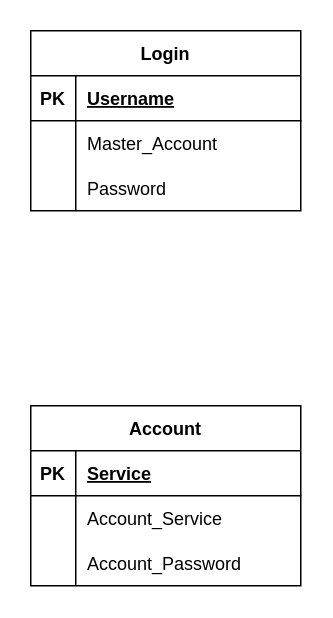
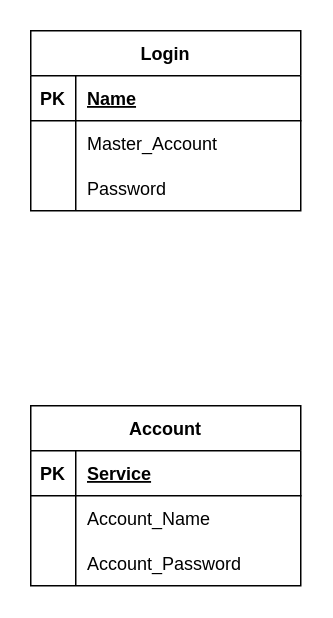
  <mxCell id="0" />
  <mxCell id="1" parent="0" />
  <mxCell id="2" value="Login" style="shape=table;startSize=30;container=1;collapsible=1;childLayout=tableLayout;fixedRows=1;rowLines=0;fontStyle=1;align=center;resizeLast=1;" vertex="1" parent="1"><mxGeometry x="20" y="20" width="180" height="120" as="geometry" /></mxCell>
  <mxCell id="3" value="" style="shape=tableRow;horizontal=0;startSize=0;swimlaneHead=0;swimlaneBody=0;fillColor=none;collapsible=0;dropTarget=0;points=[[0,0.5],[1,0.5]];portConstraint=eastwest;top=0;left=0;right=0;bottom=1;" vertex="1" parent="2"><mxGeometry y="30" width="180" height="30" as="geometry" /></mxCell>
  <mxCell id="4" value="PK" style="shape=partialRectangle;connectable=0;fillColor=none;top=0;left=0;bottom=0;right=0;fontStyle=1;overflow=hidden;" vertex="1" parent="3"><mxGeometry width="30" height="30" as="geometry"><mxRectangle width="30" height="30" as="alternateBounds" /></mxGeometry></mxCell>
- <mxCell id="5" value="Username" style="shape=partialRectangle;connectable=0;fillColor=none;top=0;left=0;bottom=0;right=0;align=left;spacingLeft=6;fontStyle=5;overflow=hidden;" vertex="1" parent="3"><mxGeometry x="30" width="150" height="30" as="geometry"><mxRectangle width="150" height="30" as="alternateBounds" /></mxGeometry></mxCell>
+ <mxCell id="5" value="Name" style="shape=partialRectangle;connectable=0;fillColor=none;top=0;left=0;bottom=0;right=0;align=left;spacingLeft=6;fontStyle=5;overflow=hidden;" vertex="1" parent="3"><mxGeometry x="30" width="150" height="30" as="geometry"><mxRectangle width="150" height="30" as="alternateBounds" /></mxGeometry></mxCell>
  <mxCell id="6" value="" style="shape=tableRow;horizontal=0;startSize=0;swimlaneHead=0;swimlaneBody=0;fillColor=none;collapsible=0;dropTarget=0;points=[[0,0.5],[1,0.5]];portConstraint=eastwest;top=0;left=0;right=0;bottom=0;" vertex="1" parent="2"><mxGeometry y="60" width="180" height="30" as="geometry" /></mxCell>
  <mxCell id="7" value="" style="shape=partialRectangle;connectable=0;fillColor=none;top=0;left=0;bottom=0;right=0;editable=1;overflow=hidden;" vertex="1" parent="6"><mxGeometry width="30" height="30" as="geometry"><mxRectangle width="30" height="30" as="alternateBounds" /></mxGeometry></mxCell>
  <mxCell id="8" value="Master_Account" style="shape=partialRectangle;connectable=0;fillColor=none;top=0;left=0;bottom=0;right=0;align=left;spacingLeft=6;overflow=hidden;" vertex="1" parent="6"><mxGeometry x="30" width="150" height="30" as="geometry"><mxRectangle width="150" height="30" as="alternateBounds" /></mxGeometry></mxCell>
  <mxCell id="9" value="" style="shape=tableRow;horizontal=0;startSize=0;swimlaneHead=0;swimlaneBody=0;fillColor=none;collapsible=0;dropTarget=0;points=[[0,0.5],[1,0.5]];portConstraint=eastwest;top=0;left=0;right=0;bottom=0;" vertex="1" parent="2"><mxGeometry y="90" width="180" height="30" as="geometry" /></mxCell>
  <mxCell id="10" value="" style="shape=partialRectangle;connectable=0;fillColor=none;top=0;left=0;bottom=0;right=0;editable=1;overflow=hidden;" vertex="1" parent="9"><mxGeometry width="30" height="30" as="geometry"><mxRectangle width="30" height="30" as="alternateBounds" /></mxGeometry></mxCell>
  <mxCell id="11" value="Password" style="shape=partialRectangle;connectable=0;fillColor=none;top=0;left=0;bottom=0;right=0;align=left;spacingLeft=6;overflow=hidden;" vertex="1" parent="9"><mxGeometry x="30" width="150" height="30" as="geometry"><mxRectangle width="150" height="30" as="alternateBounds" /></mxGeometry></mxCell>
  <mxCell id="12" value="Account" style="shape=table;startSize=30;container=1;collapsible=1;childLayout=tableLayout;fixedRows=1;rowLines=0;fontStyle=1;align=center;resizeLast=1;" vertex="1" parent="1"><mxGeometry x="20" y="270" width="180" height="120" as="geometry" /></mxCell>
  <mxCell id="13" value="" style="shape=tableRow;horizontal=0;startSize=0;swimlaneHead=0;swimlaneBody=0;fillColor=none;collapsible=0;dropTarget=0;points=[[0,0.5],[1,0.5]];portConstraint=eastwest;top=0;left=0;right=0;bottom=1;" vertex="1" parent="12"><mxGeometry y="30" width="180" height="30" as="geometry" /></mxCell>
  <mxCell id="14" value="PK" style="shape=partialRectangle;connectable=0;fillColor=none;top=0;left=0;bottom=0;right=0;fontStyle=1;overflow=hidden;" vertex="1" parent="13"><mxGeometry width="30" height="30" as="geometry"><mxRectangle width="30" height="30" as="alternateBounds" /></mxGeometry></mxCell>
  <mxCell id="15" value="Service" style="shape=partialRectangle;connectable=0;fillColor=none;top=0;left=0;bottom=0;right=0;align=left;spacingLeft=6;fontStyle=5;overflow=hidden;" vertex="1" parent="13"><mxGeometry x="30" width="150" height="30" as="geometry"><mxRectangle width="150" height="30" as="alternateBounds" /></mxGeometry></mxCell>
  <mxCell id="16" value="" style="shape=tableRow;horizontal=0;startSize=0;swimlaneHead=0;swimlaneBody=0;fillColor=none;collapsible=0;dropTarget=0;points=[[0,0.5],[1,0.5]];portConstraint=eastwest;top=0;left=0;right=0;bottom=0;" vertex="1" parent="12"><mxGeometry y="60" width="180" height="30" as="geometry" /></mxCell>
  <mxCell id="17" value="" style="shape=partialRectangle;connectable=0;fillColor=none;top=0;left=0;bottom=0;right=0;editable=1;overflow=hidden;" vertex="1" parent="16"><mxGeometry width="30" height="30" as="geometry"><mxRectangle width="30" height="30" as="alternateBounds" /></mxGeometry></mxCell>
- <mxCell id="18" value="Account_Service" style="shape=partialRectangle;connectable=0;fillColor=none;top=0;left=0;bottom=0;right=0;align=left;spacingLeft=6;overflow=hidden;" vertex="1" parent="16"><mxGeometry x="30" width="150" height="30" as="geometry"><mxRectangle width="150" height="30" as="alternateBounds" /></mxGeometry></mxCell>
+ <mxCell id="18" value="Account_Name" style="shape=partialRectangle;connectable=0;fillColor=none;top=0;left=0;bottom=0;right=0;align=left;spacingLeft=6;overflow=hidden;" vertex="1" parent="16"><mxGeometry x="30" width="150" height="30" as="geometry"><mxRectangle width="150" height="30" as="alternateBounds" /></mxGeometry></mxCell>
  <mxCell id="19" value="" style="shape=tableRow;horizontal=0;startSize=0;swimlaneHead=0;swimlaneBody=0;fillColor=none;collapsible=0;dropTarget=0;points=[[0,0.5],[1,0.5]];portConstraint=eastwest;top=0;left=0;right=0;bottom=0;" vertex="1" parent="12"><mxGeometry y="90" width="180" height="30" as="geometry" /></mxCell>
  <mxCell id="20" value="" style="shape=partialRectangle;connectable=0;fillColor=none;top=0;left=0;bottom=0;right=0;editable=1;overflow=hidden;" vertex="1" parent="19"><mxGeometry width="30" height="30" as="geometry"><mxRectangle width="30" height="30" as="alternateBounds" /></mxGeometry></mxCell>
  <mxCell id="21" value="Account_Password" style="shape=partialRectangle;connectable=0;fillColor=none;top=0;left=0;bottom=0;right=0;align=left;spacingLeft=6;overflow=hidden;" vertex="1" parent="19"><mxGeometry x="30" width="150" height="30" as="geometry"><mxRectangle width="150" height="30" as="alternateBounds" /></mxGeometry></mxCell>
